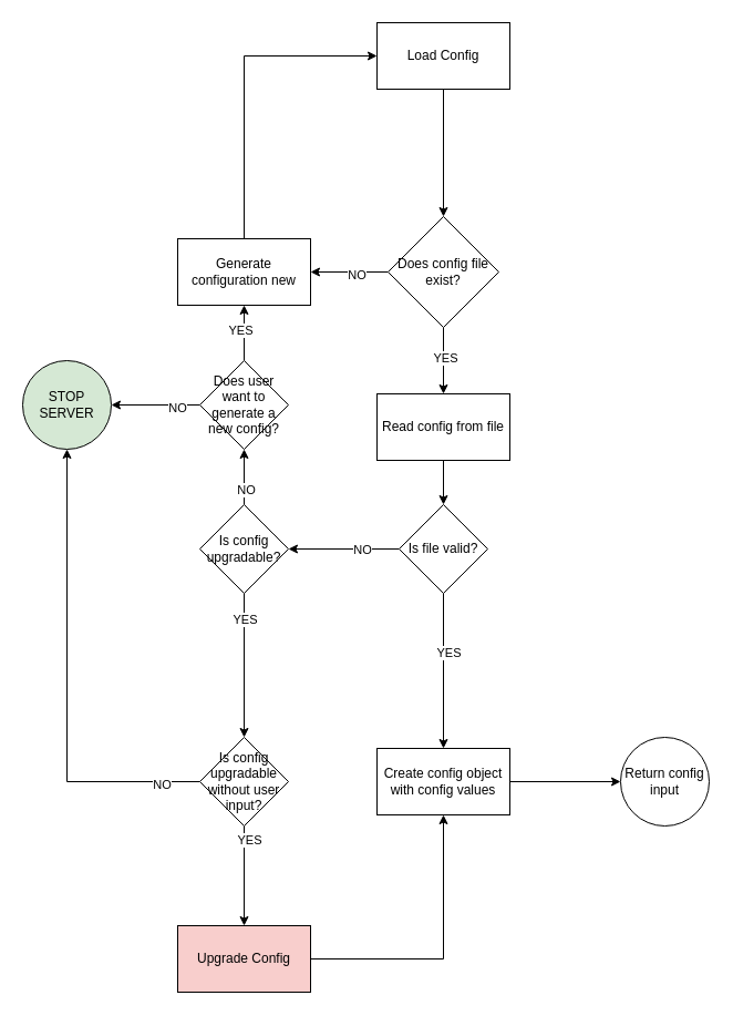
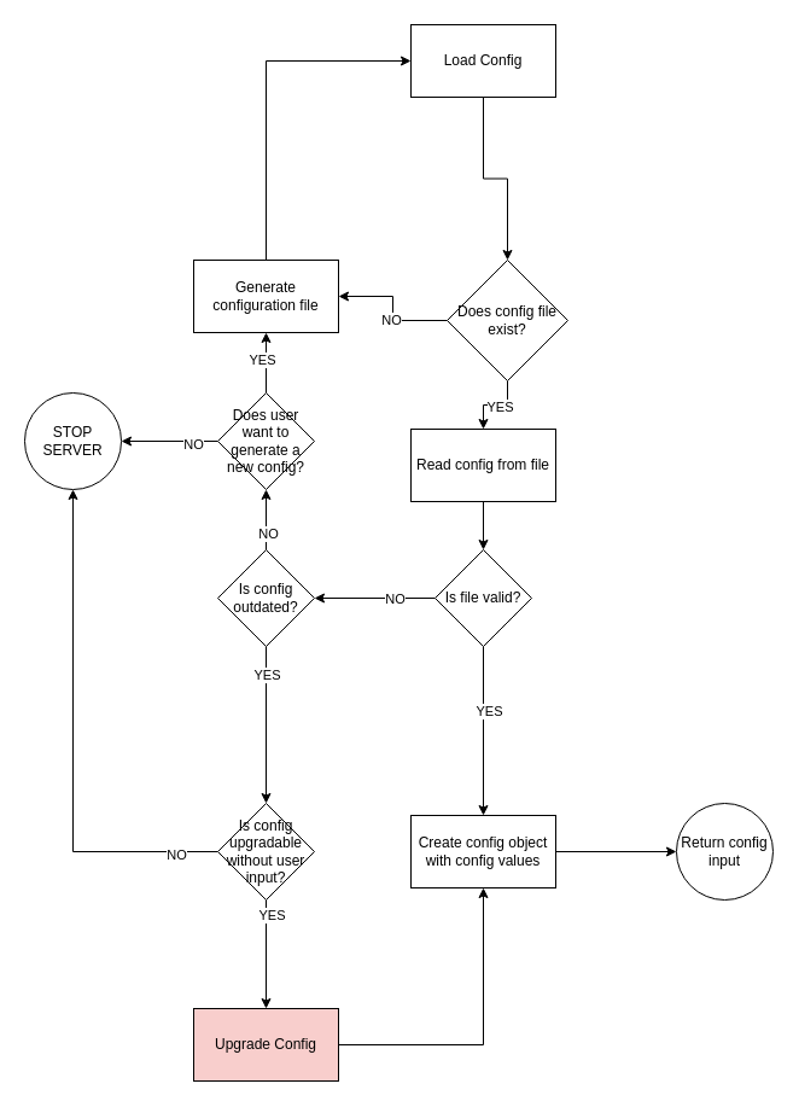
  <mxCell id="0" />
  <mxCell id="1" parent="0" />
  <mxCell id="2" style="edgeStyle=orthogonalEdgeStyle;rounded=0;orthogonalLoop=1;jettySize=auto;html=1;" edge="1" parent="1" source="3" target="8"><mxGeometry relative="1" as="geometry" /></mxCell>
  <mxCell id="3" value="&lt;div&gt;Load Config&lt;/div&gt;" style="rounded=0;whiteSpace=wrap;html=1;" vertex="1" parent="1"><mxGeometry x="340" y="20" width="120" height="60" as="geometry" /></mxCell>
  <mxCell id="4" value="" style="edgeStyle=orthogonalEdgeStyle;rounded=0;orthogonalLoop=1;jettySize=auto;html=1;" edge="1" parent="1" source="8" target="12"><mxGeometry relative="1" as="geometry" /></mxCell>
  <mxCell id="5" value="NO" style="edgeLabel;html=1;align=center;verticalAlign=middle;resizable=0;points=[];" vertex="1" connectable="0" parent="4"><mxGeometry x="-0.171" y="2" relative="1" as="geometry"><mxPoint as="offset" /></mxGeometry></mxCell>
  <mxCell id="6" style="edgeStyle=orthogonalEdgeStyle;rounded=0;orthogonalLoop=1;jettySize=auto;html=1;exitX=0.5;exitY=1;exitDx=0;exitDy=0;entryX=0.5;entryY=0;entryDx=0;entryDy=0;" edge="1" parent="1" source="8" target="10"><mxGeometry relative="1" as="geometry" /></mxCell>
  <mxCell id="7" value="YES" style="edgeLabel;html=1;align=center;verticalAlign=middle;resizable=0;points=[];" vertex="1" connectable="0" parent="6"><mxGeometry x="-0.1" y="1" relative="1" as="geometry"><mxPoint as="offset" /></mxGeometry></mxCell>
- <mxCell id="8" value="&lt;div&gt;Does config file&lt;/div&gt;&lt;div&gt;exist?&lt;/div&gt;" style="rhombus;whiteSpace=wrap;html=1;" vertex="1" parent="1"><mxGeometry x="350" y="195" width="100" height="100" as="geometry" /></mxCell>
+ <mxCell id="8" value="&lt;div&gt;Does config file&lt;/div&gt;&lt;div&gt;exist?&lt;/div&gt;" style="rhombus;whiteSpace=wrap;html=1;" vertex="1" parent="1"><mxGeometry x="370" y="215" width="100" height="100" as="geometry" /></mxCell>
  <mxCell id="9" style="edgeStyle=orthogonalEdgeStyle;rounded=0;orthogonalLoop=1;jettySize=auto;html=1;" edge="1" parent="1" source="10" target="17"><mxGeometry relative="1" as="geometry" /></mxCell>
  <mxCell id="10" value="Read config from file" style="whiteSpace=wrap;html=1;" vertex="1" parent="1"><mxGeometry x="340" y="355" width="120" height="60" as="geometry" /></mxCell>
  <mxCell id="11" style="edgeStyle=elbowEdgeStyle;rounded=0;orthogonalLoop=1;jettySize=auto;html=1;entryX=0;entryY=0.5;entryDx=0;entryDy=0;" edge="1" parent="1" source="12" target="3"><mxGeometry relative="1" as="geometry"><mxPoint x="220" y="65" as="targetPoint" /><Array as="points"><mxPoint x="220" y="145" /></Array></mxGeometry></mxCell>
- <mxCell id="12" value="&lt;div&gt;Generate configuration new&lt;/div&gt;" style="whiteSpace=wrap;html=1;" vertex="1" parent="1"><mxGeometry x="160" y="215" width="120" height="60" as="geometry" /></mxCell>
+ <mxCell id="12" value="&lt;div&gt;Generate configuration file&lt;/div&gt;" style="whiteSpace=wrap;html=1;" vertex="1" parent="1"><mxGeometry x="160" y="215" width="120" height="60" as="geometry" /></mxCell>
  <mxCell id="13" style="edgeStyle=orthogonalEdgeStyle;rounded=0;orthogonalLoop=1;jettySize=auto;html=1;entryX=0.5;entryY=0;entryDx=0;entryDy=0;" edge="1" parent="1" source="17" target="19"><mxGeometry relative="1" as="geometry" /></mxCell>
  <mxCell id="14" value="YES" style="edgeLabel;html=1;align=center;verticalAlign=middle;resizable=0;points=[];" vertex="1" connectable="0" parent="13"><mxGeometry x="-0.243" y="4" relative="1" as="geometry"><mxPoint as="offset" /></mxGeometry></mxCell>
  <mxCell id="15" value="" style="edgeStyle=orthogonalEdgeStyle;rounded=0;orthogonalLoop=1;jettySize=auto;html=1;" edge="1" parent="1" source="17" target="24"><mxGeometry relative="1" as="geometry" /></mxCell>
  <mxCell id="16" value="NO" style="edgeLabel;html=1;align=center;verticalAlign=middle;resizable=0;points=[];" vertex="1" connectable="0" parent="15"><mxGeometry x="-0.325" relative="1" as="geometry"><mxPoint as="offset" /></mxGeometry></mxCell>
  <mxCell id="17" value="Is file valid?" style="rhombus;whiteSpace=wrap;html=1;" vertex="1" parent="1"><mxGeometry x="360" y="455" width="80" height="80" as="geometry" /></mxCell>
  <mxCell id="18" value="" style="edgeStyle=orthogonalEdgeStyle;rounded=0;orthogonalLoop=1;jettySize=auto;html=1;" edge="1" parent="1" source="19" target="38"><mxGeometry relative="1" as="geometry" /></mxCell>
  <mxCell id="19" value="&lt;div&gt;Create config object with config values&lt;/div&gt;" style="whiteSpace=wrap;html=1;" vertex="1" parent="1"><mxGeometry x="340" y="675" width="120" height="60" as="geometry" /></mxCell>
  <mxCell id="20" value="" style="edgeStyle=orthogonalEdgeStyle;rounded=0;orthogonalLoop=1;jettySize=auto;html=1;" edge="1" parent="1" source="24" target="29"><mxGeometry relative="1" as="geometry" /></mxCell>
  <mxCell id="21" value="&lt;div&gt;NO&lt;/div&gt;" style="edgeLabel;html=1;align=center;verticalAlign=middle;resizable=0;points=[];" vertex="1" connectable="0" parent="20"><mxGeometry x="-0.44" y="-1" relative="1" as="geometry"><mxPoint as="offset" /></mxGeometry></mxCell>
  <mxCell id="22" value="" style="edgeStyle=orthogonalEdgeStyle;rounded=0;orthogonalLoop=1;jettySize=auto;html=1;" edge="1" parent="1" source="24" target="35"><mxGeometry relative="1" as="geometry" /></mxCell>
  <mxCell id="23" value="YES" style="edgeLabel;html=1;align=center;verticalAlign=middle;resizable=0;points=[];" vertex="1" connectable="0" parent="22"><mxGeometry x="-0.646" relative="1" as="geometry"><mxPoint as="offset" /></mxGeometry></mxCell>
- <mxCell id="24" value="Is config upgradable?" style="rhombus;whiteSpace=wrap;html=1;" vertex="1" parent="1"><mxGeometry x="180" y="455" width="80" height="80" as="geometry" /></mxCell>
+ <mxCell id="24" value="Is config outdated?" style="rhombus;whiteSpace=wrap;html=1;" vertex="1" parent="1"><mxGeometry x="180" y="455" width="80" height="80" as="geometry" /></mxCell>
  <mxCell id="25" style="edgeStyle=orthogonalEdgeStyle;rounded=0;orthogonalLoop=1;jettySize=auto;html=1;" edge="1" parent="1" source="29" target="12"><mxGeometry relative="1" as="geometry" /></mxCell>
  <mxCell id="26" value="&lt;div&gt;YES&lt;/div&gt;" style="edgeLabel;html=1;align=center;verticalAlign=middle;resizable=0;points=[];" vertex="1" connectable="0" parent="25"><mxGeometry x="0.12" y="4" relative="1" as="geometry"><mxPoint as="offset" /></mxGeometry></mxCell>
  <mxCell id="27" value="" style="edgeStyle=orthogonalEdgeStyle;rounded=0;orthogonalLoop=1;jettySize=auto;html=1;" edge="1" parent="1" source="29" target="30"><mxGeometry relative="1" as="geometry" /></mxCell>
  <mxCell id="28" value="NO" style="edgeLabel;html=1;align=center;verticalAlign=middle;resizable=0;points=[];" vertex="1" connectable="0" parent="27"><mxGeometry x="-0.475" y="2" relative="1" as="geometry"><mxPoint as="offset" /></mxGeometry></mxCell>
  <mxCell id="29" value="Does user want to generate a new config?" style="rhombus;whiteSpace=wrap;html=1;" vertex="1" parent="1"><mxGeometry x="180" y="325" width="80" height="80" as="geometry" /></mxCell>
- <mxCell id="30" value="STOP SERVER" style="ellipse;whiteSpace=wrap;html=1;fillColor=#d5e8d4;" vertex="1" parent="1"><mxGeometry x="20" y="325" width="80" height="80" as="geometry" /></mxCell>
+ <mxCell id="30" value="STOP SERVER" style="ellipse;whiteSpace=wrap;html=1;" vertex="1" parent="1"><mxGeometry x="20" y="325" width="80" height="80" as="geometry" /></mxCell>
  <mxCell id="31" style="edgeStyle=orthogonalEdgeStyle;rounded=0;orthogonalLoop=1;jettySize=auto;html=1;entryX=0.5;entryY=1;entryDx=0;entryDy=0;" edge="1" parent="1" source="35" target="30"><mxGeometry relative="1" as="geometry" /></mxCell>
  <mxCell id="32" value="NO" style="edgeLabel;html=1;align=center;verticalAlign=middle;resizable=0;points=[];" vertex="1" connectable="0" parent="31"><mxGeometry x="-0.833" y="2" relative="1" as="geometry"><mxPoint as="offset" /></mxGeometry></mxCell>
  <mxCell id="33" value="" style="edgeStyle=orthogonalEdgeStyle;rounded=0;orthogonalLoop=1;jettySize=auto;html=1;" edge="1" parent="1" source="35" target="36"><mxGeometry relative="1" as="geometry"><Array as="points"><mxPoint x="220" y="755" /><mxPoint x="220" y="755" /></Array></mxGeometry></mxCell>
  <mxCell id="34" value="YES" style="edgeLabel;html=1;align=center;verticalAlign=middle;resizable=0;points=[];" vertex="1" connectable="0" parent="33"><mxGeometry x="-0.733" y="4" relative="1" as="geometry"><mxPoint as="offset" /></mxGeometry></mxCell>
  <mxCell id="35" value="Is config upgradable without user input?" style="rhombus;whiteSpace=wrap;html=1;" vertex="1" parent="1"><mxGeometry x="180" y="665" width="80" height="80" as="geometry" /></mxCell>
  <mxCell id="36" value="&lt;div&gt;Upgrade Config&lt;/div&gt;" style="whiteSpace=wrap;html=1;fillColor=#f8cecc;" vertex="1" parent="1"><mxGeometry x="160" y="835" width="120" height="60" as="geometry" /></mxCell>
  <mxCell id="37" style="edgeStyle=orthogonalEdgeStyle;rounded=0;orthogonalLoop=1;jettySize=auto;html=1;entryX=0.5;entryY=1;entryDx=0;entryDy=0;" edge="1" parent="1" source="36" target="19"><mxGeometry relative="1" as="geometry" /></mxCell>
  <mxCell id="38" value="Return config input" style="ellipse;whiteSpace=wrap;html=1;" vertex="1" parent="1"><mxGeometry x="560" y="665" width="80" height="80" as="geometry" /></mxCell>
